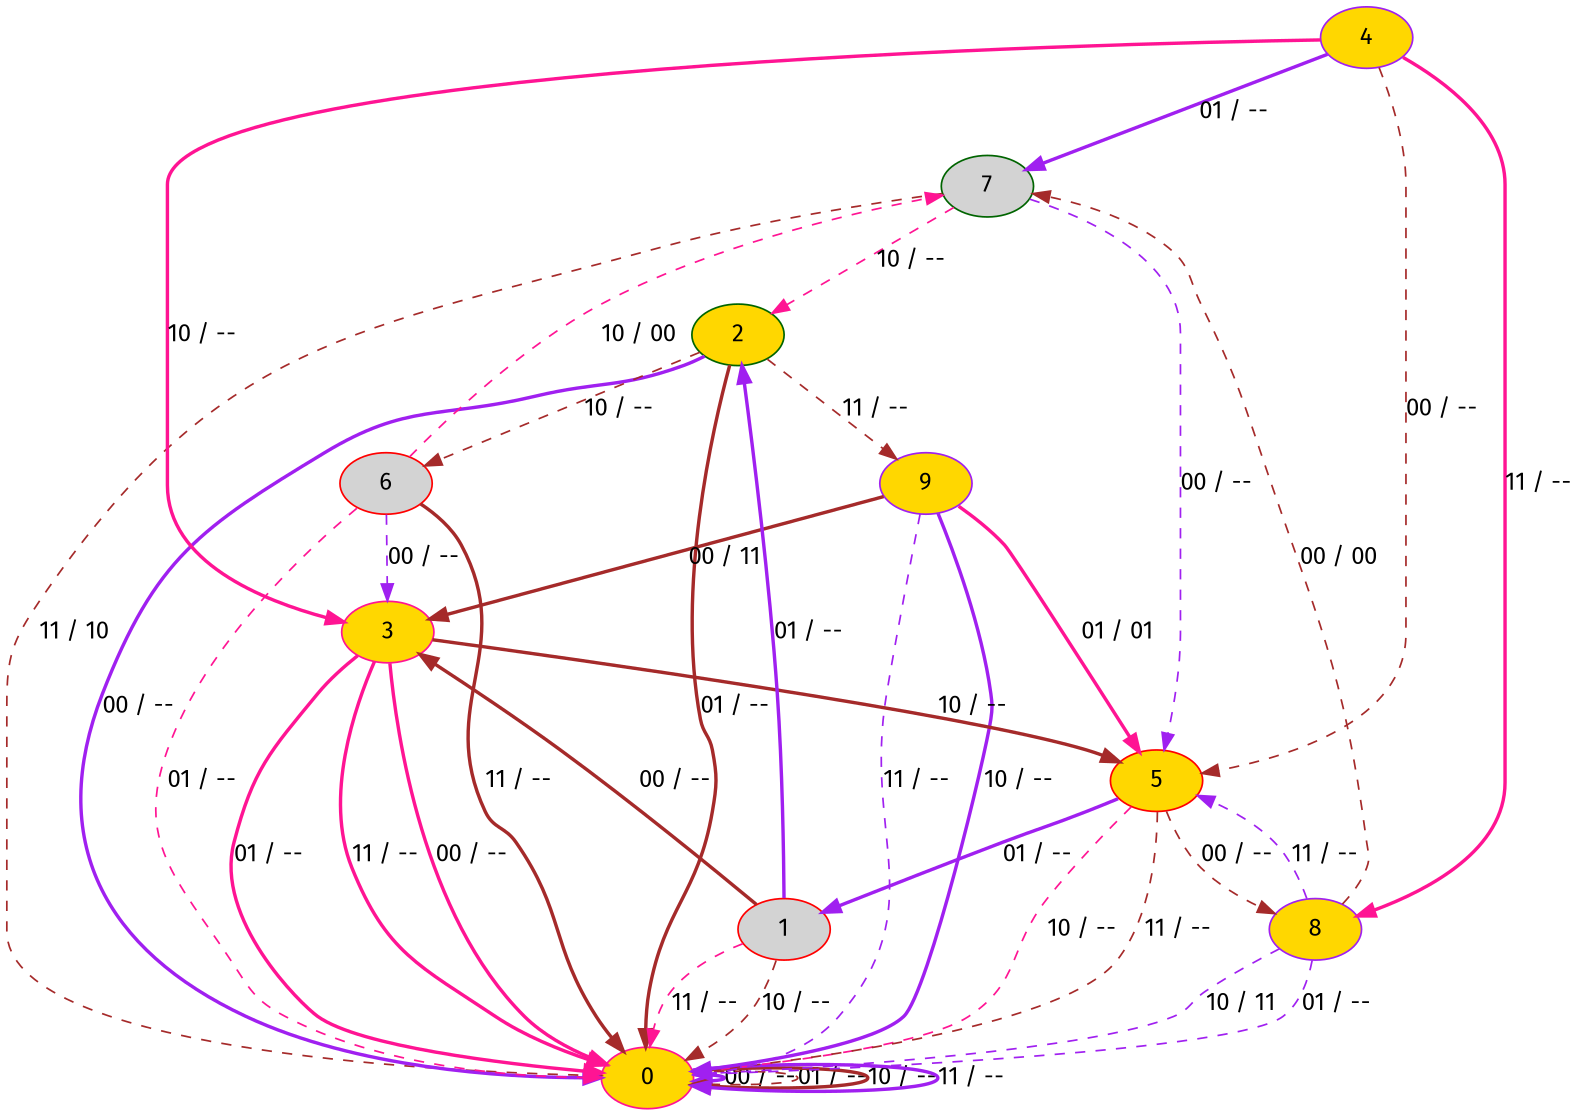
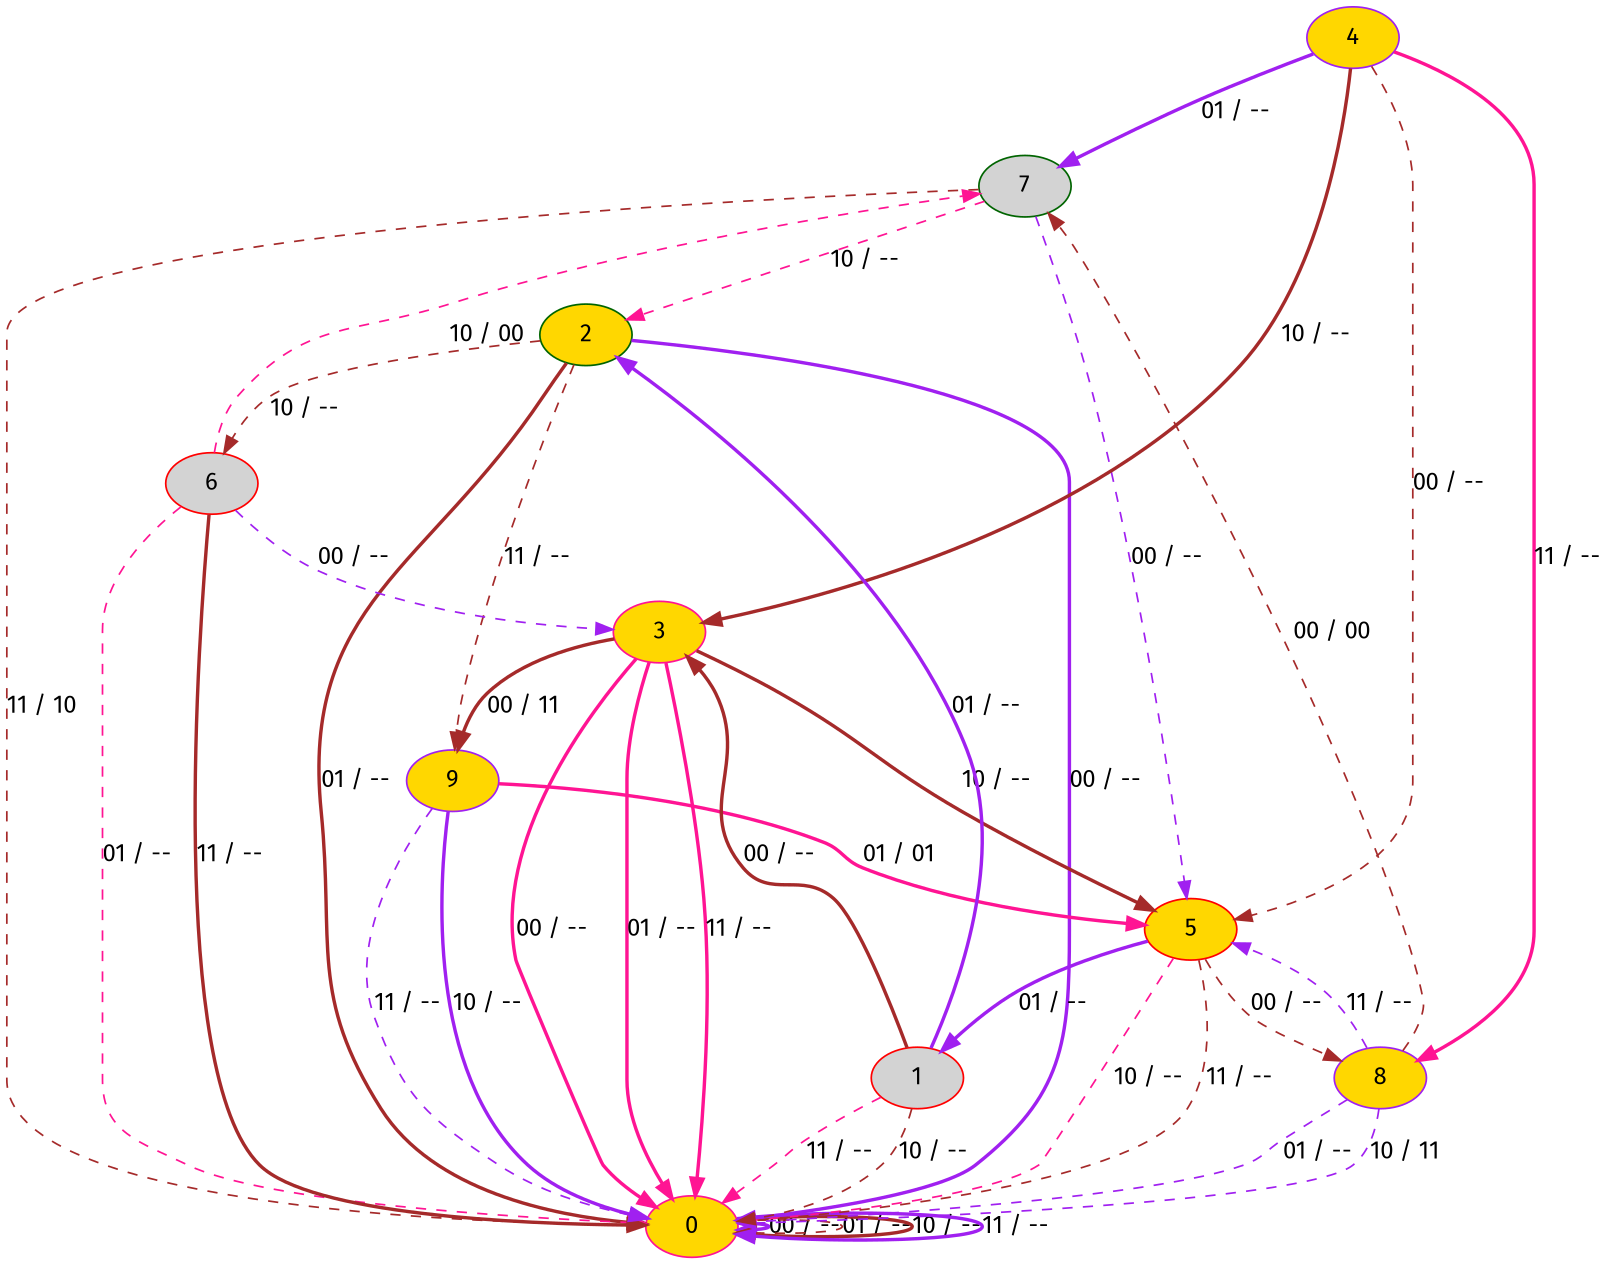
  digraph {
    fontname="Fira Sans"
    node [color=red fillcolor=gold fontname="Fira Sans" style=filled]
    edge [color=brown fontname="Fira Sans" style=dashed]
    7 [color=darkgreen fillcolor=lightgrey]
    0 [color=deeppink]
    2 [color=darkgreen]
    5
    6 [fillcolor=lightgrey]
    9 [color=purple]
    4 [color=purple]
    3 [color=deeppink]
    8 [color=purple]
    1 [fillcolor=lightgrey]
    7 -> 0 [label="11 / 10"]
    7 -> 2 [color=deeppink label="10 / --"]
    7 -> 5 [color=purple label="00 / --"]
    0 -> 0 [color=purple label="00 / --" style=bold]
    0 -> 0 [label="01 / --"]
    0 -> 0 [label="10 / --" style=bold]
    0 -> 0 [color=purple label="11 / --" style=bold]
    2 -> 0 [color=purple label="00 / --" style=bold]
    2 -> 0 [label="01 / --" style=bold]
    2 -> 6 [label="10 / --"]
    2 -> 9 [label="11 / --"]
    5 -> 0 [color=deeppink label="10 / --"]
    5 -> 0 [label="11 / --"]
    5 -> 8 [label="00 / --"]
    5 -> 1 [color=purple label="01 / --" style=bold]
    6 -> 7 [color=deeppink label="10 / 00"]
    6 -> 0 [color=deeppink label="01 / --"]
    6 -> 0 [label="11 / --" style=bold]
    6 -> 3 [color=purple label="00 / --"]
    9 -> 0 [color=purple label="10 / --" style=bold]
    9 -> 0 [color=purple label="11 / --"]
    9 -> 5 [color=deeppink label="01 / 01" style=bold]
-   9 -> 3 [label="00 / 11" style=bold]
+   3 -> 9 [label="00 / 11" style=bold]
    4 -> 7 [color=purple label="01 / --" style=bold]
    4 -> 5 [label="00 / --"]
-   4 -> 3 [color=deeppink label="10 / --" style=bold]
+   4 -> 3 [label="10 / --" style=bold]
    4 -> 8 [color=deeppink label="11 / --" style=bold]
    3 -> 0 [color=deeppink label="00 / --" style=bold]
    3 -> 0 [color=deeppink label="01 / --" style=bold]
    3 -> 0 [color=deeppink label="11 / --" style=bold]
    3 -> 5 [label="10 / --" style=bold]
    8 -> 7 [label="00 / 00"]
    8 -> 0 [color=purple label="01 / --"]
    8 -> 0 [color=purple label="10 / 11"]
    8 -> 5 [color=purple label="11 / --"]
    1 -> 0 [label="10 / --"]
    1 -> 0 [color=deeppink label="11 / --"]
    1 -> 2 [color=purple label="01 / --" style=bold]
    1 -> 3 [label="00 / --" style=bold]
  }
